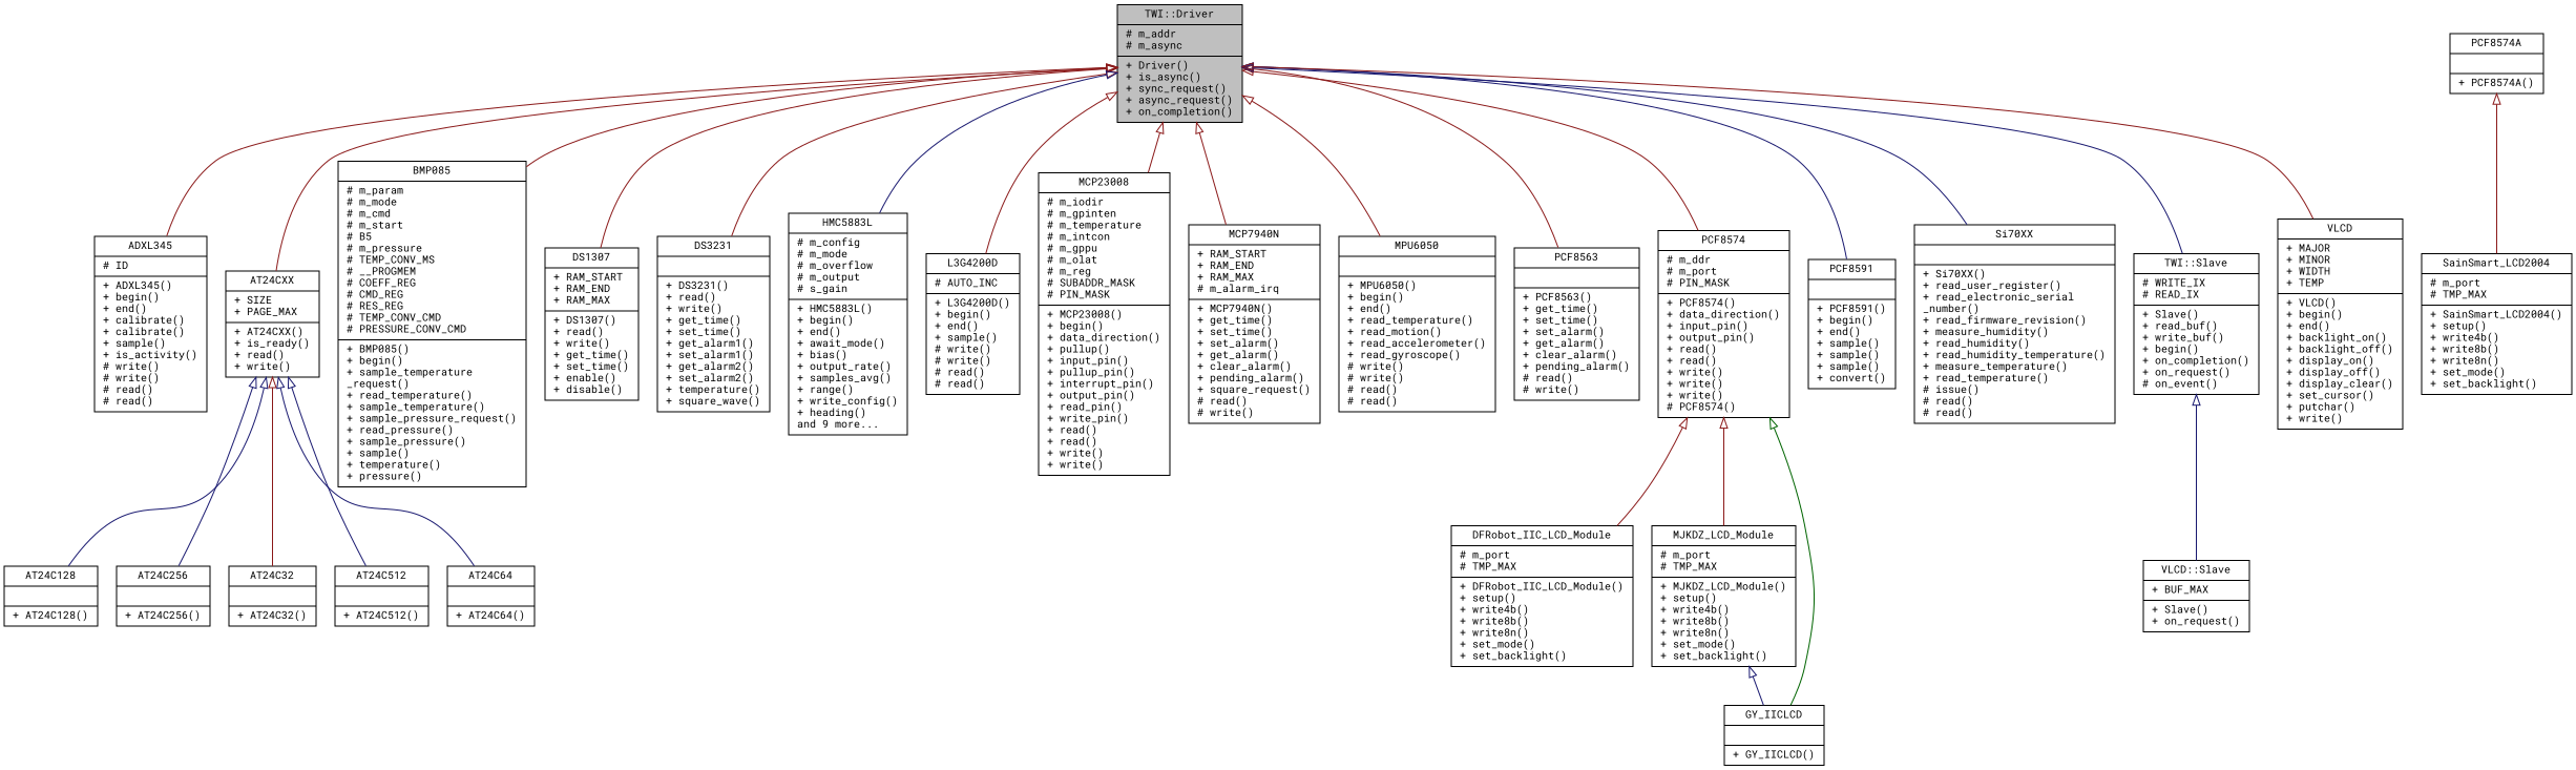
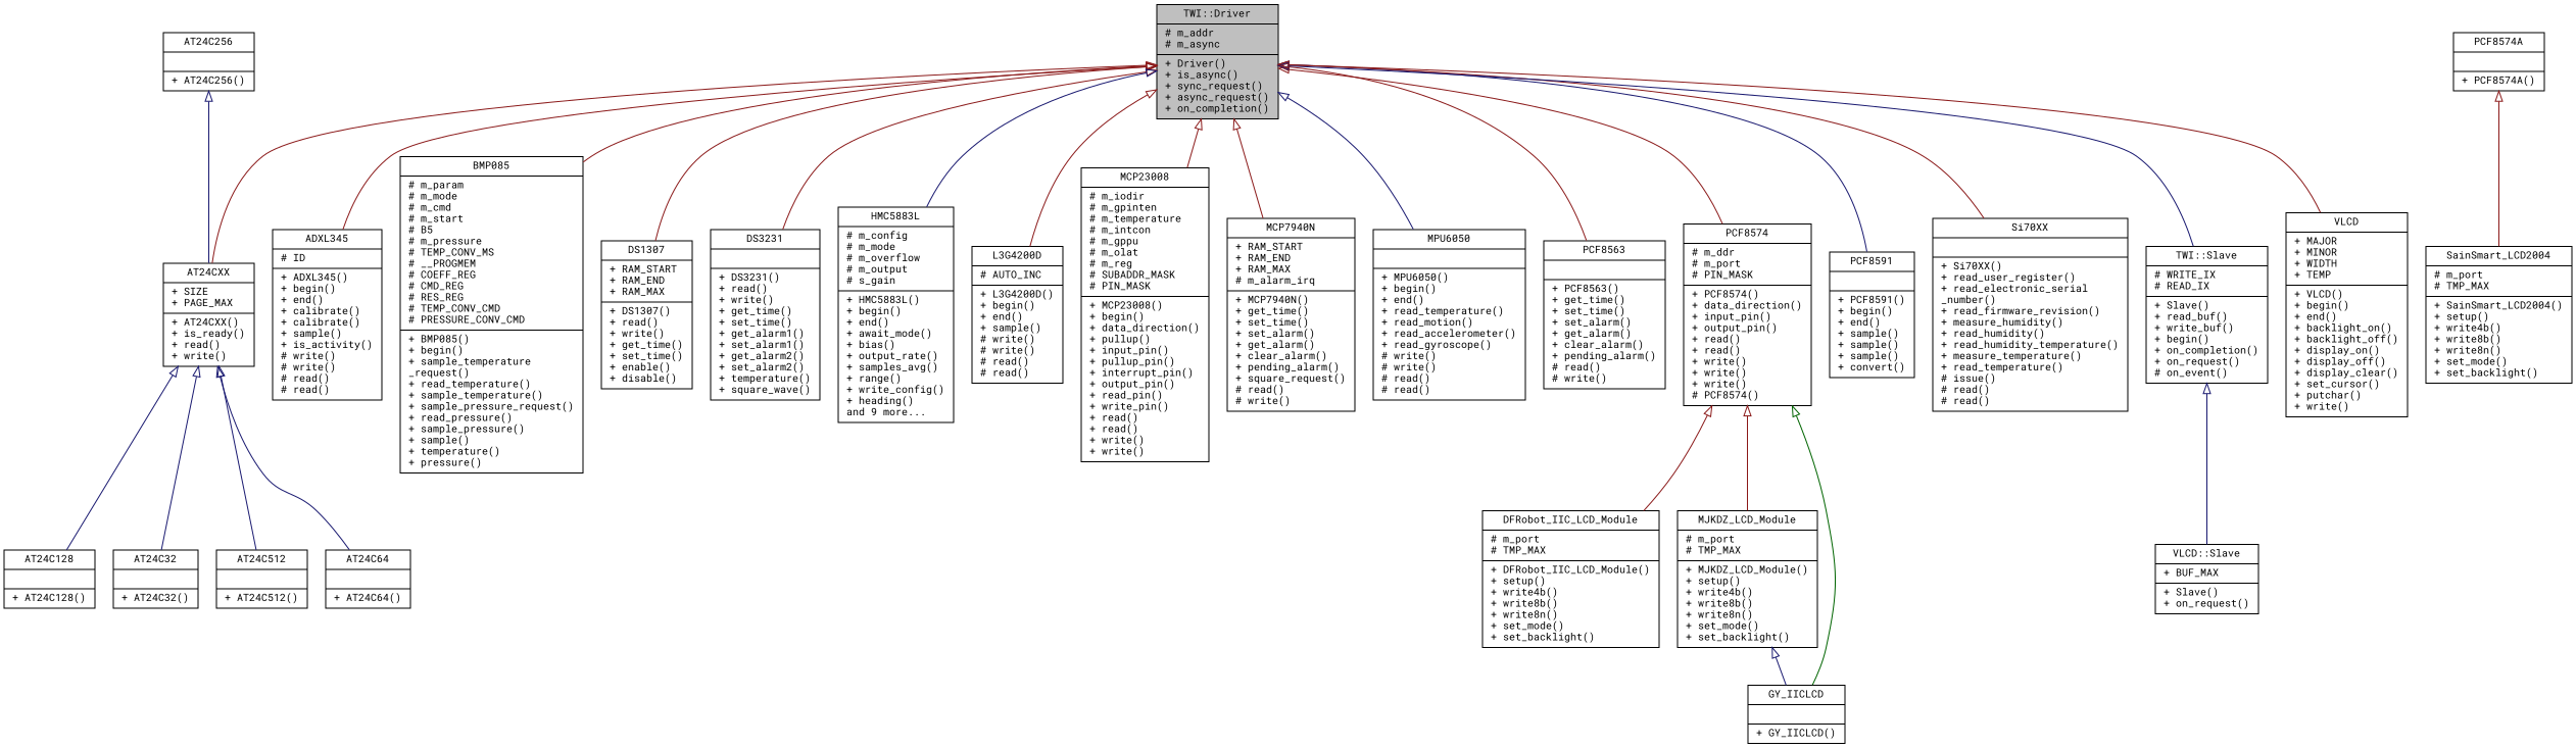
  digraph {
    fontname="Roboto Mono"
    node [color=black fillcolor=white fontname="Roboto Mono" fontsize=10 shape=record style=filled]
    edge [arrowtail=onormal color=firebrick4 dir=back fontname="Roboto Mono" fontsize=10 labelfontname=Helvetica labelfontsize=10 style=solid]
    n1 [fillcolor=grey75 fontcolor=black height=0.2 label="{TWI::Driver\n|# m_addr\l# m_async\l|+ Driver()\l+ is_async()\l+ sync_request()\l+ async_request()\l+ on_completion()\l}" width=0.4]
    n2 [height=0.2 label="{ADXL345\n|# ID\l|+ ADXL345()\l+ begin()\l+ end()\l+ calibrate()\l+ calibrate()\l+ sample()\l+ is_activity()\l# write()\l# write()\l# read()\l# read()\l}" width=0.4]
    n3 [height=0.2 label="{AT24CXX\n|+ SIZE\l+ PAGE_MAX\l|+ AT24CXX()\l+ is_ready()\l+ read()\l+ write()\l}" width=0.4]
    n4 [height=0.2 label="{BMP085\n|# m_param\l# m_mode\l# m_cmd\l# m_start\l# B5\l# m_pressure\l# TEMP_CONV_MS\l# __PROGMEM\l# COEFF_REG\l# CMD_REG\l# RES_REG\l# TEMP_CONV_CMD\l# PRESSURE_CONV_CMD\l|+ BMP085()\l+ begin()\l+ sample_temperature\l_request()\l+ read_temperature()\l+ sample_temperature()\l+ sample_pressure_request()\l+ read_pressure()\l+ sample_pressure()\l+ sample()\l+ temperature()\l+ pressure()\l}" width=0.4]
    n5 [height=0.2 label="{DS1307\n|+ RAM_START\l+ RAM_END\l+ RAM_MAX\l|+ DS1307()\l+ read()\l+ write()\l+ get_time()\l+ set_time()\l+ enable()\l+ disable()\l}" width=0.4]
    n6 [height=0.2 label="{DS3231\n||+ DS3231()\l+ read()\l+ write()\l+ get_time()\l+ set_time()\l+ get_alarm1()\l+ set_alarm1()\l+ get_alarm2()\l+ set_alarm2()\l+ temperature()\l+ square_wave()\l}" width=0.4]
    n7 [height=0.2 label="{HMC5883L\n|# m_config\l# m_mode\l# m_overflow\l# m_output\l# s_gain\l|+ HMC5883L()\l+ begin()\l+ end()\l+ await_mode()\l+ bias()\l+ output_rate()\l+ samples_avg()\l+ range()\l+ write_config()\l+ heading()\land 9 more...\l}" width=0.4]
    n8 [height=0.2 label="{L3G4200D\n|# AUTO_INC\l|+ L3G4200D()\l+ begin()\l+ end()\l+ sample()\l# write()\l# write()\l# read()\l# read()\l}" width=0.4]
    n9 [height=0.2 label="{MCP23008\n|# m_iodir\l# m_gpinten\l# m_temperature\l# m_intcon\l# m_gppu\l# m_olat\l# m_reg\l# SUBADDR_MASK\l# PIN_MASK\l|+ MCP23008()\l+ begin()\l+ data_direction()\l+ pullup()\l+ input_pin()\l+ pullup_pin()\l+ interrupt_pin()\l+ output_pin()\l+ read_pin()\l+ write_pin()\l+ read()\l+ read()\l+ write()\l+ write()\l}" width=0.4]
    n10 [height=0.2 label="{MCP7940N\n|+ RAM_START\l+ RAM_END\l+ RAM_MAX\l# m_alarm_irq\l|+ MCP7940N()\l+ get_time()\l+ set_time()\l+ set_alarm()\l+ get_alarm()\l+ clear_alarm()\l+ pending_alarm()\l+ square_request()\l# read()\l# write()\l}" width=0.4]
    n11 [height=0.2 label="{MPU6050\n||+ MPU6050()\l+ begin()\l+ end()\l+ read_temperature()\l+ read_motion()\l+ read_accelerometer()\l+ read_gyroscope()\l# write()\l# write()\l# read()\l# read()\l}" width=0.4]
    n12 [height=0.2 label="{PCF8563\n||+ PCF8563()\l+ get_time()\l+ set_time()\l+ set_alarm()\l+ get_alarm()\l+ clear_alarm()\l+ pending_alarm()\l# read()\l# write()\l}" width=0.4]
    n13 [height=0.2 label="{PCF8574\n|# m_ddr\l# m_port\l# PIN_MASK\l|+ PCF8574()\l+ data_direction()\l+ input_pin()\l+ output_pin()\l+ read()\l+ read()\l+ write()\l+ write()\l+ write()\l# PCF8574()\l}" width=0.4]
    n14 [height=0.2 label="{PCF8591\n||+ PCF8591()\l+ begin()\l+ end()\l+ sample()\l+ sample()\l+ sample()\l+ convert()\l}" width=0.4]
    n15 [height=0.2 label="{Si70XX\n||+ Si70XX()\l+ read_user_register()\l+ read_electronic_serial\l_number()\l+ read_firmware_revision()\l+ measure_humidity()\l+ read_humidity()\l+ read_humidity_temperature()\l+ measure_temperature()\l+ read_temperature()\l# issue()\l# read()\l# read()\l}" width=0.4]
    n16 [height=0.2 label="{TWI::Slave\n|# WRITE_IX\l# READ_IX\l|+ Slave()\l+ read_buf()\l+ write_buf()\l+ begin()\l+ on_completion()\l+ on_request()\l# on_event()\l}" width=0.4]
    n17 [height=0.2 label="{VLCD\n|+ MAJOR\l+ MINOR\l+ WIDTH\l+ TEMP\l|+ VLCD()\l+ begin()\l+ end()\l+ backlight_on()\l+ backlight_off()\l+ display_on()\l+ display_off()\l+ display_clear()\l+ set_cursor()\l+ putchar()\l+ write()\l}" width=0.4]
    n18 [height=0.2 label="{AT24C128\n||+ AT24C128()\l}" width=0.4]
    n19 [height=0.2 label="{AT24C256\n||+ AT24C256()\l}" width=0.4]
    n20 [height=0.2 label="{AT24C32\n||+ AT24C32()\l}" width=0.4]
    n21 [height=0.2 label="{AT24C512\n||+ AT24C512()\l}" width=0.4]
    n22 [height=0.2 label="{AT24C64\n||+ AT24C64()\l}" width=0.4]
    n23 [height=0.2 label="{DFRobot_IIC_LCD_Module\n|# m_port\l# TMP_MAX\l|+ DFRobot_IIC_LCD_Module()\l+ setup()\l+ write4b()\l+ write8b()\l+ write8n()\l+ set_mode()\l+ set_backlight()\l}" width=0.4]
    n24 [height=0.2 label="{MJKDZ_LCD_Module\n|# m_port\l# TMP_MAX\l|+ MJKDZ_LCD_Module()\l+ setup()\l+ write4b()\l+ write8b()\l+ write8n()\l+ set_mode()\l+ set_backlight()\l}" width=0.4]
    n25 [height=0.2 label="{GY_IICLCD\n||+ GY_IICLCD()\l}" width=0.4]
    n26 [height=0.2 label="{VLCD::Slave\n|+ BUF_MAX\l|+ Slave()\l+ on_request()\l}" width=0.4]
    n27 [height=0.2 label="{PCF8574A\n||+ PCF8574A()\l}" width=0.4]
    n28 [height=0.2 label="{SainSmart_LCD2004\n|# m_port\l# TMP_MAX\l|+ SainSmart_LCD2004()\l+ setup()\l+ write4b()\l+ write8b()\l+ write8n()\l+ set_mode()\l+ set_backlight()\l}" width=0.4]
    n1 -> n2
    n1 -> n3
    n1 -> n4
    n1 -> n5
    n1 -> n6
    n1 -> n7 [color=midnightblue]
    n1 -> n8
    n1 -> n9
    n1 -> n10
-   n1 -> n11
+   n1 -> n11 [color=midnightblue]
    n1 -> n12
    n1 -> n13
    n1 -> n14 [color=midnightblue]
-   n1 -> n15 [color=midnightblue]
+   n1 -> n15
    n1 -> n16 [color=midnightblue]
    n1 -> n17
    n3 -> n18 [color=midnightblue]
-   n3 -> n19 [color=midnightblue]
-   n3 -> n20
+   n19 -> n3 [color=midnightblue]
+   n3 -> n20 [color=midnightblue]
    n3 -> n21 [color=midnightblue]
    n3 -> n22 [color=midnightblue]
    n13 -> n23
    n13 -> n24
    n13 -> n25 [color=darkgreen]
    n16 -> n26 [color=midnightblue]
    n24 -> n25 [color=midnightblue]
    n27 -> n28
  }
